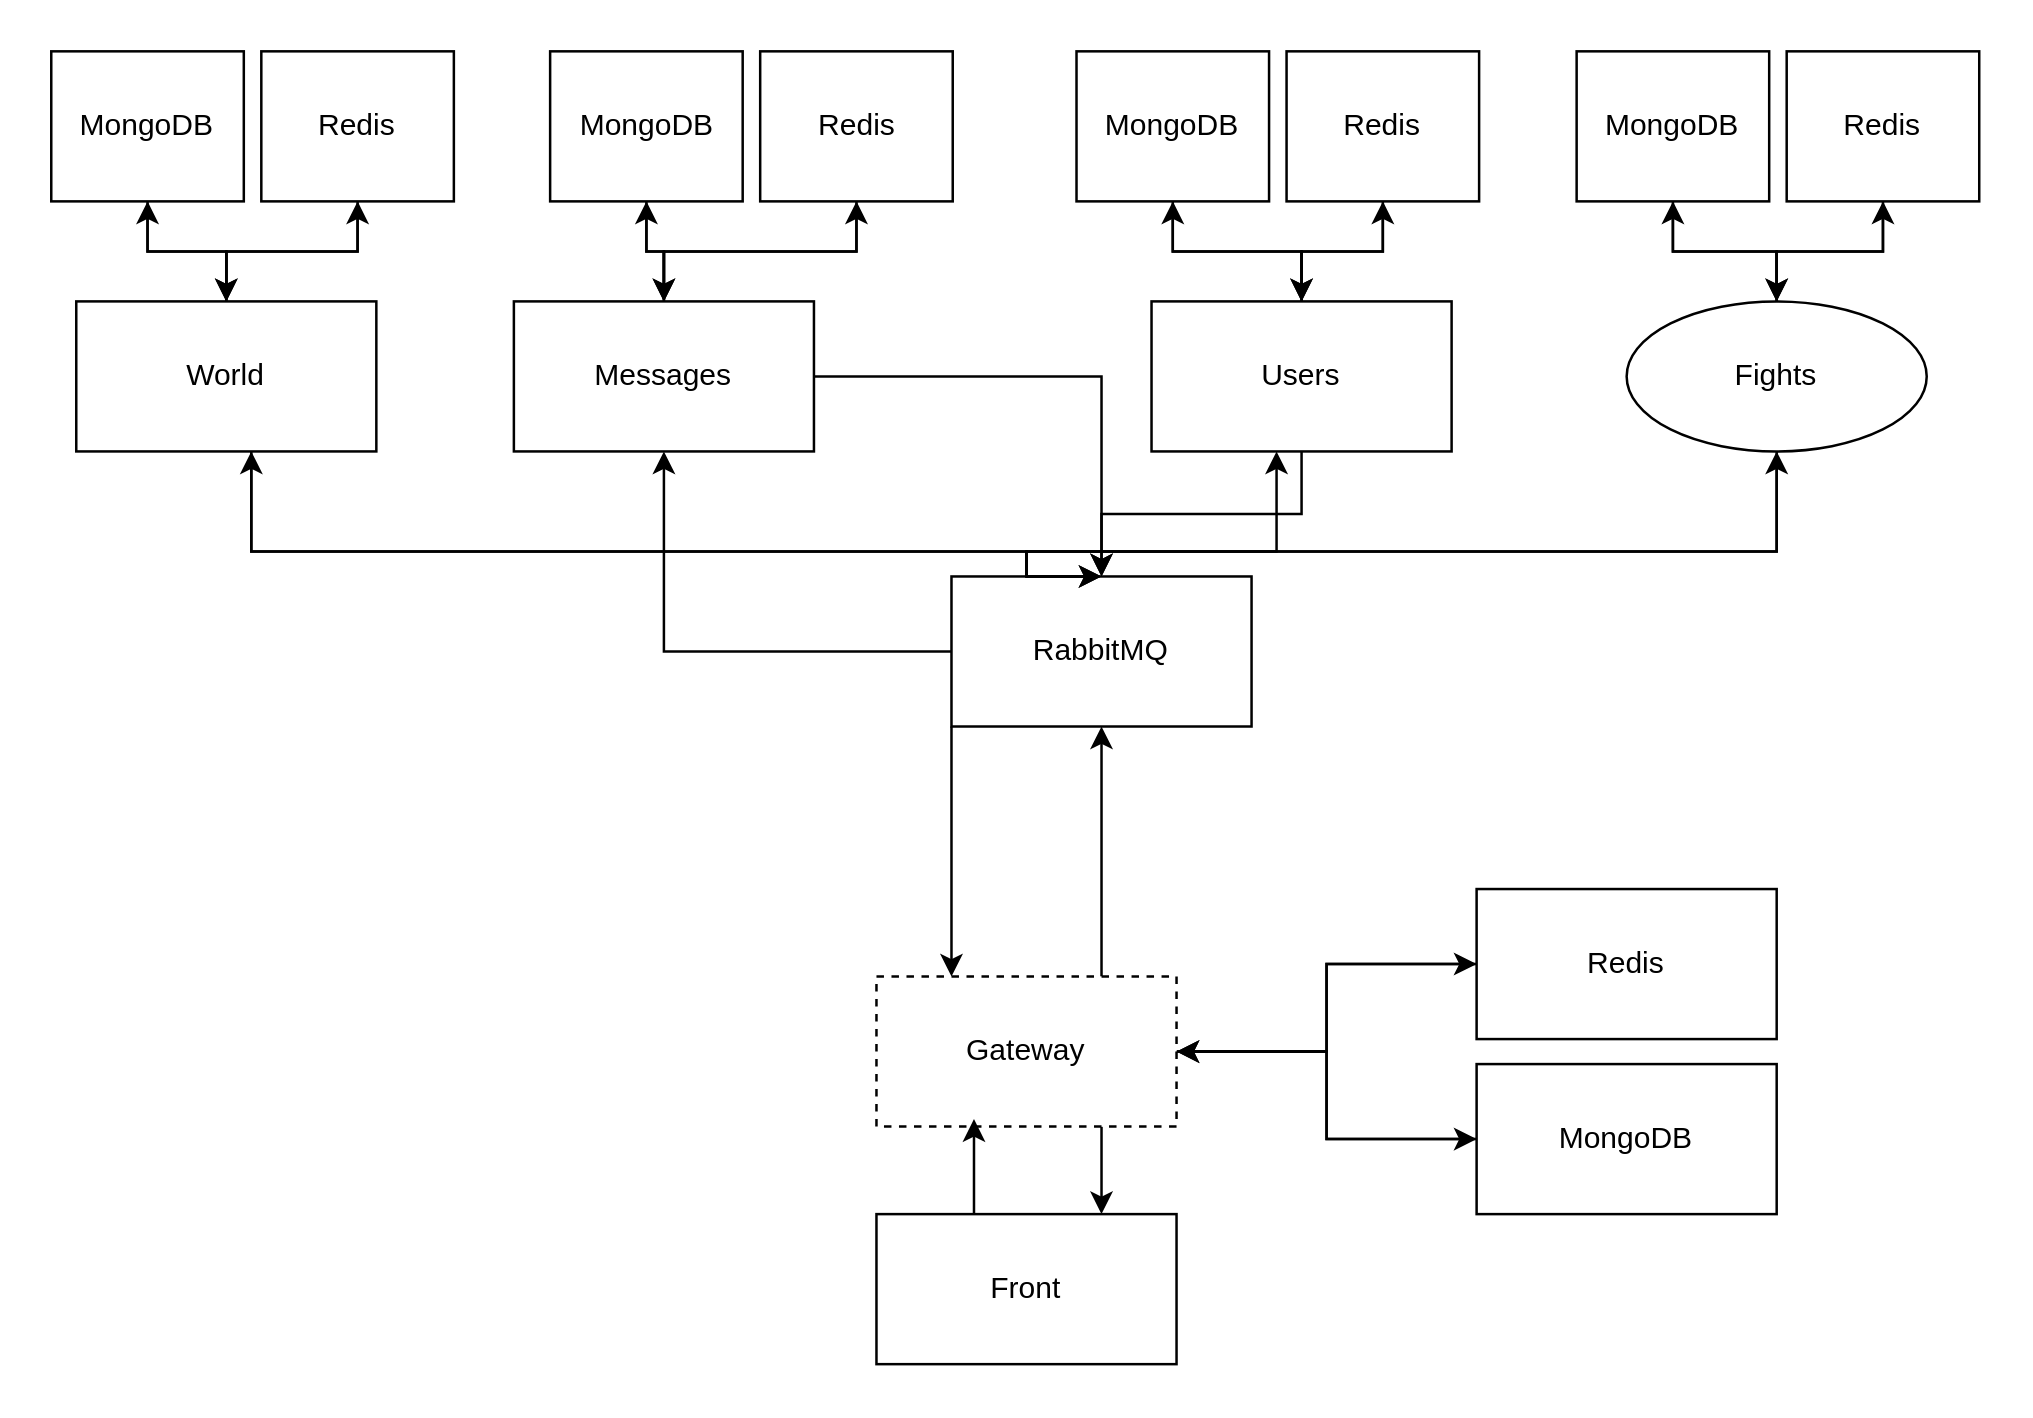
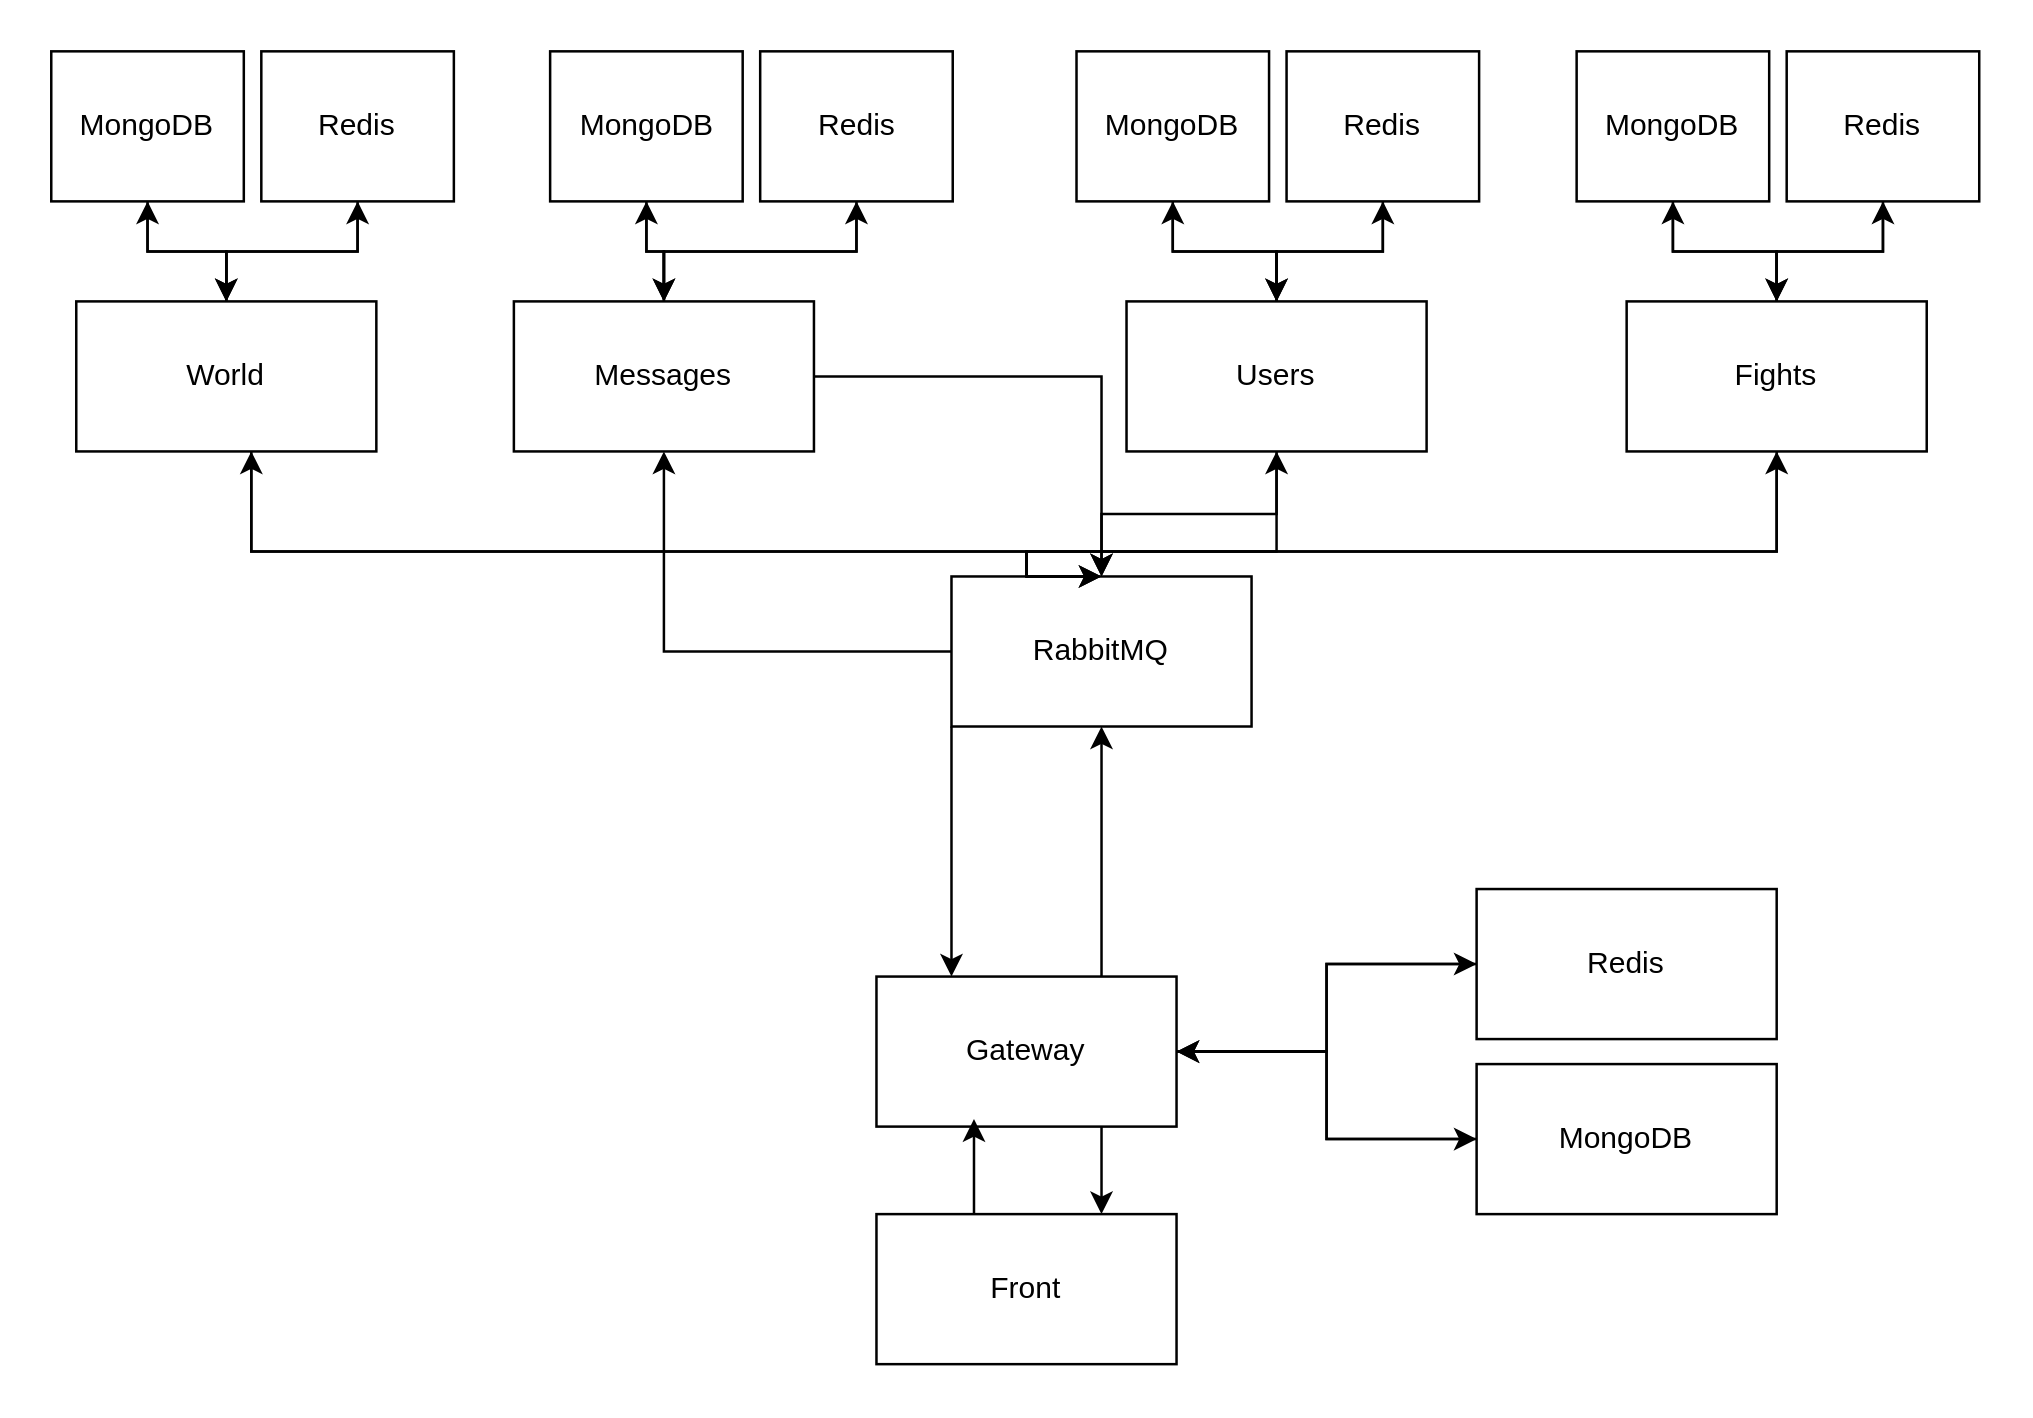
  <mxCell id="0" />
  <mxCell id="1" parent="0" />
  <mxCell id="2" style="edgeStyle=orthogonalEdgeStyle;rounded=0;orthogonalLoop=1;jettySize=auto;html=1;entryX=0.75;entryY=0;entryDx=0;entryDy=0;" parent="1" source="6" target="15" edge="1"><mxGeometry relative="1" as="geometry"><Array as="points"><mxPoint x="440" y="440" /><mxPoint x="440" y="440" /></Array></mxGeometry></mxCell>
  <mxCell id="3" style="edgeStyle=orthogonalEdgeStyle;rounded=0;orthogonalLoop=1;jettySize=auto;html=1;" parent="1" source="6" target="26" edge="1"><mxGeometry relative="1" as="geometry"><Array as="points"><mxPoint x="440" y="340" /><mxPoint x="440" y="340" /></Array></mxGeometry></mxCell>
  <mxCell id="4" style="edgeStyle=orthogonalEdgeStyle;rounded=0;orthogonalLoop=1;jettySize=auto;html=1;" parent="1" source="6" target="19" edge="1"><mxGeometry relative="1" as="geometry" /></mxCell>
  <mxCell id="5" style="edgeStyle=orthogonalEdgeStyle;rounded=0;orthogonalLoop=1;jettySize=auto;html=1;" parent="1" source="6" target="17" edge="1"><mxGeometry relative="1" as="geometry" /></mxCell>
- <mxCell id="6" value="Gateway" style="rounded=0;whiteSpace=wrap;html=1;dashed=1;" parent="1" vertex="1"><mxGeometry x="350" y="390" width="120" height="60" as="geometry" /></mxCell>
+ <mxCell id="6" value="Gateway" style="rounded=0;whiteSpace=wrap;html=1;" parent="1" vertex="1"><mxGeometry x="350" y="390" width="120" height="60" as="geometry" /></mxCell>
  <mxCell id="7" style="edgeStyle=orthogonalEdgeStyle;rounded=0;orthogonalLoop=1;jettySize=auto;html=1;entryX=0.5;entryY=0;entryDx=0;entryDy=0;" parent="1" source="10" target="26" edge="1"><mxGeometry relative="1" as="geometry" /></mxCell>
  <mxCell id="8" style="edgeStyle=orthogonalEdgeStyle;rounded=0;orthogonalLoop=1;jettySize=auto;html=1;" parent="1" source="10" target="30" edge="1"><mxGeometry relative="1" as="geometry" /></mxCell>
  <mxCell id="9" style="edgeStyle=orthogonalEdgeStyle;rounded=0;orthogonalLoop=1;jettySize=auto;html=1;" parent="1" source="10" target="28" edge="1"><mxGeometry relative="1" as="geometry" /></mxCell>
  <mxCell id="10" value="Messages" style="rounded=0;whiteSpace=wrap;html=1;" parent="1" vertex="1"><mxGeometry x="205" y="120" width="120" height="60" as="geometry" /></mxCell>
  <mxCell id="11" style="edgeStyle=orthogonalEdgeStyle;rounded=0;orthogonalLoop=1;jettySize=auto;html=1;entryX=0.5;entryY=0;entryDx=0;entryDy=0;" parent="1" source="14" target="26" edge="1"><mxGeometry relative="1" as="geometry" /></mxCell>
  <mxCell id="12" style="edgeStyle=orthogonalEdgeStyle;rounded=0;orthogonalLoop=1;jettySize=auto;html=1;" parent="1" source="14" target="34" edge="1"><mxGeometry relative="1" as="geometry" /></mxCell>
  <mxCell id="13" style="edgeStyle=orthogonalEdgeStyle;rounded=0;orthogonalLoop=1;jettySize=auto;html=1;" parent="1" source="14" target="32" edge="1"><mxGeometry relative="1" as="geometry" /></mxCell>
- <mxCell id="14" value="Users" style="rounded=0;whiteSpace=wrap;html=1;" parent="1" vertex="1"><mxGeometry x="460" y="120" width="120" height="60" as="geometry" /></mxCell>
+ <mxCell id="14" value="Users" style="rounded=0;whiteSpace=wrap;html=1;" parent="1" vertex="1"><mxGeometry x="450" y="120" width="120" height="60" as="geometry" /></mxCell>
  <mxCell id="15" value="Front" style="rounded=0;whiteSpace=wrap;html=1;" parent="1" vertex="1"><mxGeometry x="350" y="485" width="120" height="60" as="geometry" /></mxCell>
  <mxCell id="16" style="edgeStyle=orthogonalEdgeStyle;rounded=0;orthogonalLoop=1;jettySize=auto;html=1;entryX=1;entryY=0.5;entryDx=0;entryDy=0;" parent="1" source="17" target="6" edge="1"><mxGeometry relative="1" as="geometry" /></mxCell>
  <mxCell id="17" value="MongoDB" style="rounded=0;whiteSpace=wrap;html=1;" parent="1" vertex="1"><mxGeometry x="590" y="425" width="120" height="60" as="geometry" /></mxCell>
  <mxCell id="18" style="edgeStyle=orthogonalEdgeStyle;rounded=0;orthogonalLoop=1;jettySize=auto;html=1;entryX=1;entryY=0.5;entryDx=0;entryDy=0;" parent="1" source="19" target="6" edge="1"><mxGeometry relative="1" as="geometry" /></mxCell>
  <mxCell id="19" value="Redis" style="rounded=0;whiteSpace=wrap;html=1;" parent="1" vertex="1"><mxGeometry x="590" y="355" width="120" height="60" as="geometry" /></mxCell>
  <mxCell id="20" style="edgeStyle=orthogonalEdgeStyle;rounded=0;orthogonalLoop=1;jettySize=auto;html=1;entryX=0.325;entryY=0.95;entryDx=0;entryDy=0;entryPerimeter=0;" parent="1" source="15" target="6" edge="1"><mxGeometry relative="1" as="geometry"><Array as="points"><mxPoint x="389" y="490" /><mxPoint x="389" y="490" /></Array></mxGeometry></mxCell>
  <mxCell id="21" style="edgeStyle=orthogonalEdgeStyle;rounded=0;orthogonalLoop=1;jettySize=auto;html=1;" parent="1" source="26" target="6" edge="1"><mxGeometry relative="1" as="geometry"><Array as="points"><mxPoint x="380" y="340" /><mxPoint x="380" y="340" /></Array></mxGeometry></mxCell>
  <mxCell id="22" style="edgeStyle=orthogonalEdgeStyle;rounded=0;orthogonalLoop=1;jettySize=auto;html=1;" parent="1" source="26" target="14" edge="1"><mxGeometry relative="1" as="geometry"><Array as="points"><mxPoint x="410" y="220" /><mxPoint x="510" y="220" /></Array></mxGeometry></mxCell>
  <mxCell id="23" style="edgeStyle=orthogonalEdgeStyle;rounded=0;orthogonalLoop=1;jettySize=auto;html=1;" parent="1" source="26" target="10" edge="1"><mxGeometry relative="1" as="geometry" /></mxCell>
  <mxCell id="24" style="edgeStyle=orthogonalEdgeStyle;rounded=0;orthogonalLoop=1;jettySize=auto;html=1;" edge="1" parent="1" source="26" target="38"><mxGeometry relative="1" as="geometry"><Array as="points"><mxPoint x="410" y="220" /><mxPoint x="710" y="220" /></Array></mxGeometry></mxCell>
  <mxCell id="25" style="edgeStyle=orthogonalEdgeStyle;rounded=0;orthogonalLoop=1;jettySize=auto;html=1;" edge="1" parent="1" source="26" target="46"><mxGeometry relative="1" as="geometry"><Array as="points"><mxPoint x="410" y="220" /><mxPoint x="100" y="220" /></Array></mxGeometry></mxCell>
  <mxCell id="26" value="RabbitMQ" style="rounded=0;whiteSpace=wrap;html=1;" parent="1" vertex="1"><mxGeometry x="380" y="230" width="120" height="60" as="geometry" /></mxCell>
  <mxCell id="27" style="edgeStyle=orthogonalEdgeStyle;rounded=0;orthogonalLoop=1;jettySize=auto;html=1;" parent="1" source="28" target="10" edge="1"><mxGeometry relative="1" as="geometry" /></mxCell>
  <mxCell id="28" value="MongoDB" style="rounded=0;whiteSpace=wrap;html=1;" parent="1" vertex="1"><mxGeometry x="219.5" y="20" width="77" height="60" as="geometry" /></mxCell>
  <mxCell id="29" style="edgeStyle=orthogonalEdgeStyle;rounded=0;orthogonalLoop=1;jettySize=auto;html=1;" parent="1" source="30" target="10" edge="1"><mxGeometry relative="1" as="geometry" /></mxCell>
  <mxCell id="30" value="Redis" style="rounded=0;whiteSpace=wrap;html=1;" parent="1" vertex="1"><mxGeometry x="303.5" y="20" width="77" height="60" as="geometry" /></mxCell>
  <mxCell id="31" style="edgeStyle=orthogonalEdgeStyle;rounded=0;orthogonalLoop=1;jettySize=auto;html=1;" parent="1" source="32" target="14" edge="1"><mxGeometry relative="1" as="geometry" /></mxCell>
  <mxCell id="32" value="Redis" style="rounded=0;whiteSpace=wrap;html=1;" parent="1" vertex="1"><mxGeometry x="514" y="20" width="77" height="60" as="geometry" /></mxCell>
  <mxCell id="33" style="edgeStyle=orthogonalEdgeStyle;rounded=0;orthogonalLoop=1;jettySize=auto;html=1;" parent="1" source="34" target="14" edge="1"><mxGeometry relative="1" as="geometry" /></mxCell>
  <mxCell id="34" value="MongoDB" style="rounded=0;whiteSpace=wrap;html=1;" parent="1" vertex="1"><mxGeometry x="430" y="20" width="77" height="60" as="geometry" /></mxCell>
  <mxCell id="35" style="edgeStyle=orthogonalEdgeStyle;rounded=0;orthogonalLoop=1;jettySize=auto;html=1;" edge="1" source="38" target="42" parent="1"><mxGeometry relative="1" as="geometry" /></mxCell>
  <mxCell id="36" style="edgeStyle=orthogonalEdgeStyle;rounded=0;orthogonalLoop=1;jettySize=auto;html=1;" edge="1" source="38" target="40" parent="1"><mxGeometry relative="1" as="geometry" /></mxCell>
  <mxCell id="37" style="edgeStyle=orthogonalEdgeStyle;rounded=0;orthogonalLoop=1;jettySize=auto;html=1;entryX=0.5;entryY=0;entryDx=0;entryDy=0;" edge="1" parent="1" source="38" target="26"><mxGeometry relative="1" as="geometry"><Array as="points"><mxPoint x="710" y="220" /><mxPoint x="410" y="220" /></Array></mxGeometry></mxCell>
- <mxCell id="38" value="Fights" style="ellipse;whiteSpace=wrap;html=1;" vertex="1" parent="1"><mxGeometry x="650" y="120" width="120" height="60" as="geometry" /></mxCell>
+ <mxCell id="38" value="Fights" style="rounded=0;whiteSpace=wrap;html=1;" vertex="1" parent="1"><mxGeometry x="650" y="120" width="120" height="60" as="geometry" /></mxCell>
  <mxCell id="39" style="edgeStyle=orthogonalEdgeStyle;rounded=0;orthogonalLoop=1;jettySize=auto;html=1;" edge="1" source="40" target="38" parent="1"><mxGeometry relative="1" as="geometry" /></mxCell>
  <mxCell id="40" value="Redis" style="rounded=0;whiteSpace=wrap;html=1;" vertex="1" parent="1"><mxGeometry x="714" y="20" width="77" height="60" as="geometry" /></mxCell>
  <mxCell id="41" style="edgeStyle=orthogonalEdgeStyle;rounded=0;orthogonalLoop=1;jettySize=auto;html=1;" edge="1" source="42" target="38" parent="1"><mxGeometry relative="1" as="geometry" /></mxCell>
  <mxCell id="42" value="MongoDB" style="rounded=0;whiteSpace=wrap;html=1;" vertex="1" parent="1"><mxGeometry x="630" y="20" width="77" height="60" as="geometry" /></mxCell>
  <mxCell id="43" style="edgeStyle=orthogonalEdgeStyle;rounded=0;orthogonalLoop=1;jettySize=auto;html=1;" edge="1" source="46" target="50" parent="1"><mxGeometry relative="1" as="geometry" /></mxCell>
  <mxCell id="44" style="edgeStyle=orthogonalEdgeStyle;rounded=0;orthogonalLoop=1;jettySize=auto;html=1;" edge="1" source="46" target="48" parent="1"><mxGeometry relative="1" as="geometry" /></mxCell>
  <mxCell id="45" style="edgeStyle=orthogonalEdgeStyle;rounded=0;orthogonalLoop=1;jettySize=auto;html=1;entryX=0.5;entryY=0;entryDx=0;entryDy=0;" edge="1" parent="1" source="46" target="26"><mxGeometry relative="1" as="geometry"><Array as="points"><mxPoint x="100" y="220" /><mxPoint x="410" y="220" /></Array></mxGeometry></mxCell>
  <mxCell id="46" value="World" style="rounded=0;whiteSpace=wrap;html=1;" vertex="1" parent="1"><mxGeometry x="30" y="120" width="120" height="60" as="geometry" /></mxCell>
  <mxCell id="47" style="edgeStyle=orthogonalEdgeStyle;rounded=0;orthogonalLoop=1;jettySize=auto;html=1;" edge="1" source="48" target="46" parent="1"><mxGeometry relative="1" as="geometry" /></mxCell>
  <mxCell id="48" value="Redis" style="rounded=0;whiteSpace=wrap;html=1;" vertex="1" parent="1"><mxGeometry x="104" y="20" width="77" height="60" as="geometry" /></mxCell>
  <mxCell id="49" style="edgeStyle=orthogonalEdgeStyle;rounded=0;orthogonalLoop=1;jettySize=auto;html=1;" edge="1" source="50" target="46" parent="1"><mxGeometry relative="1" as="geometry" /></mxCell>
  <mxCell id="50" value="MongoDB" style="rounded=0;whiteSpace=wrap;html=1;" vertex="1" parent="1"><mxGeometry x="20" y="20" width="77" height="60" as="geometry" /></mxCell>
